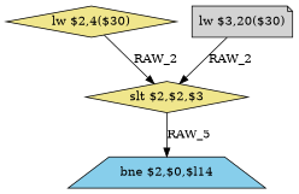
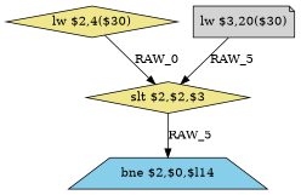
  digraph {
    fontname="DejaVu Serif"
    node [fillcolor=khaki fontname="DejaVu Serif" shape=diamond style=filled]
    edge [fontname="DejaVu Serif"]
    n1 [label="lw $2,4($30)"]
    n2 [label="slt $2,$2,$3"]
    n3 [fillcolor=skyblue label="bne $2,$0,$l14" shape=trapezium]
    n4 [fillcolor=lightgrey label="lw $3,20($30)" shape=note]
-   n1 -> n2 [label=RAW_2]
+   n1 -> n2 [label=RAW_0]
    n2 -> n3 [label=RAW_5]
-   n4 -> n2 [label=RAW_2]
+   n4 -> n2 [label=RAW_5]
  }
